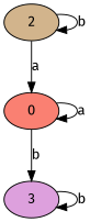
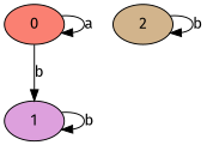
  digraph {
    d2tdocpreamble="\usetikzlibrary{automata}"
    d2tfigpreamble="\tikzstyle{every state}= [ draw=blue!50,very thick,fill=blue!20]  \tikzstyle{auto}= [fill=white]"
    fontname="Fira Sans"
    ranksep=0.5
    node [fontname="Fira Sans" style="state,filled"]
    edge [fontname="Fira Sans" lblstyle=auto topath="loop above"]
    n1 [fillcolor=salmon label=0]
-   n2 [fillcolor=plum label=3]
+   n2 [fillcolor=plum label=1]
    n3 [fillcolor=tan label=2 style="state, initial,filled"]
    n1 -> n1 [label=a]
    n1 -> n2 [label=b topath="bend right"]
    n2 -> n2 [label=b]
-   n3 -> n1 [label=a topath="bend right"]
    n3 -> n3 [label=b]
  }
